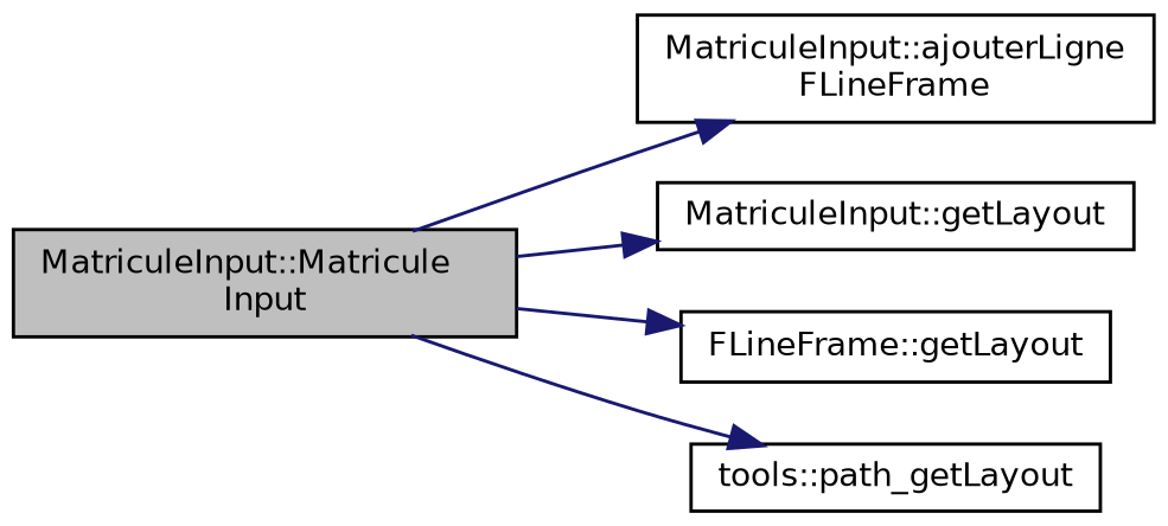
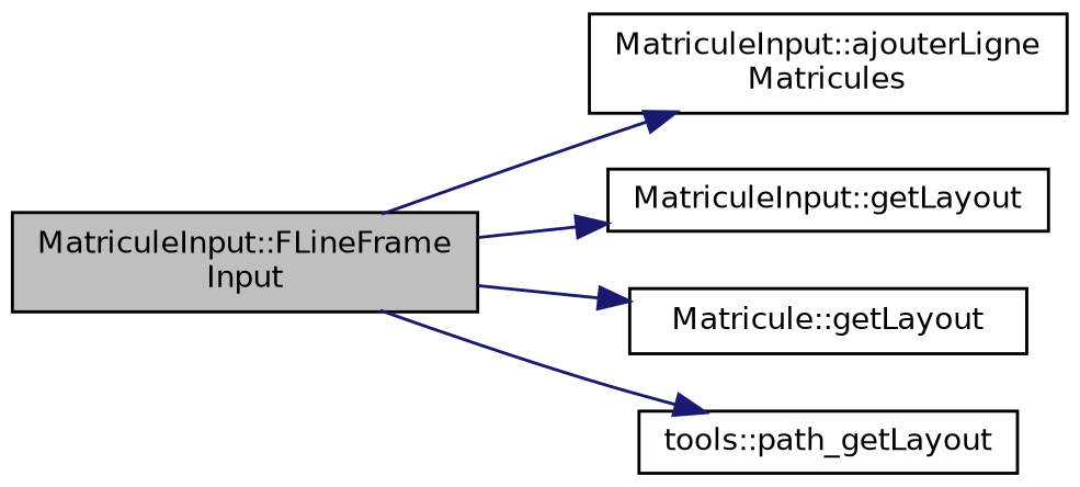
  digraph {
    rankdir=LR
    node [color=black fillcolor=white fontname=Helvetica fontsize=10 shape=record style=filled]
    edge [color=midnightblue fontname=Helvetica fontsize=10 labelfontname=Helvetica labelfontsize=10 style=solid]
-   n1 [fillcolor=grey75 fontcolor=black height=0.2 label="MatriculeInput::Matricule\lInput" width=0.4]
-   n2 [height=0.2 label="MatriculeInput::ajouterLigne\lFLineFrame" width=0.4]
+   n1 [fillcolor=grey75 fontcolor=black height=0.2 label="MatriculeInput::FLineFrame\lInput" width=0.4]
+   n2 [height=0.2 label="MatriculeInput::ajouterLigne\lMatricules" width=0.4]
    n3 [height=0.2 label="MatriculeInput::getLayout" width=0.4]
-   n4 [height=0.2 label="FLineFrame::getLayout" width=0.4]
+   n4 [height=0.2 label="Matricule::getLayout" width=0.4]
    n5 [height=0.2 label="tools::path_getLayout" width=0.4]
    n1 -> n2
    n1 -> n3
    n1 -> n4
    n1 -> n5
  }
